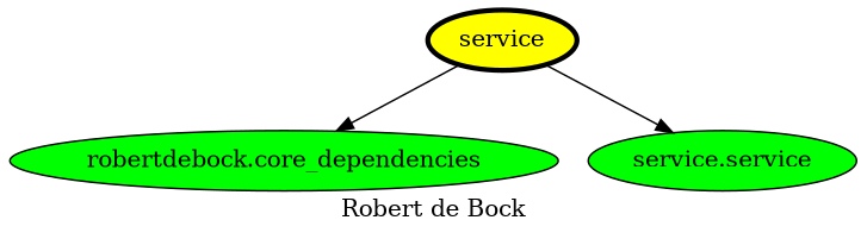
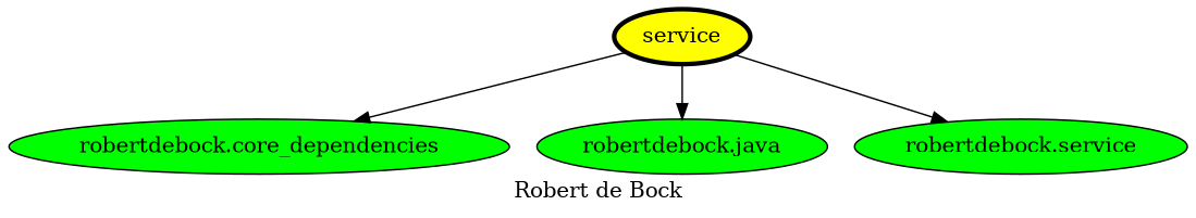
  digraph {
    label="Robert de Bock"
    node [fillcolor=green style=filled]
    n1 [fillcolor=yellow label=service penwidth=3]
    "robertdebock.core_dependencies"
-   "robertdebock.service" [label="service.service"]
+   "robertdebock.java"
+   "robertdebock.service"
    n1 -> "robertdebock.core_dependencies"
+   n1 -> "robertdebock.java"
    n1 -> "robertdebock.service"
  }
